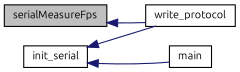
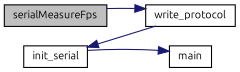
  digraph {
    fontname=Ubuntu
    rankdir=LR
    node [color=black fillcolor=white fontname=Ubuntu fontsize=10 shape=record style=filled]
    edge [color=midnightblue dir=back fontname=Ubuntu fontsize=10 labelfontname=Helvetica labelfontsize=10 style=solid]
    n1 [fillcolor=grey75 fontcolor=black height=0.2 label=serialMeasureFps width=0.4]
    n2 [height=0.2 label=write_protocol width=0.4]
    n3 [height=0.2 label=init_serial width=0.4]
    n4 [height=0.2 label=main width=0.4]
-   n1 -> n2
+   n2 -> n1
    n3 -> n2
-   n3 -> n4
+   n4 -> n3
  }
